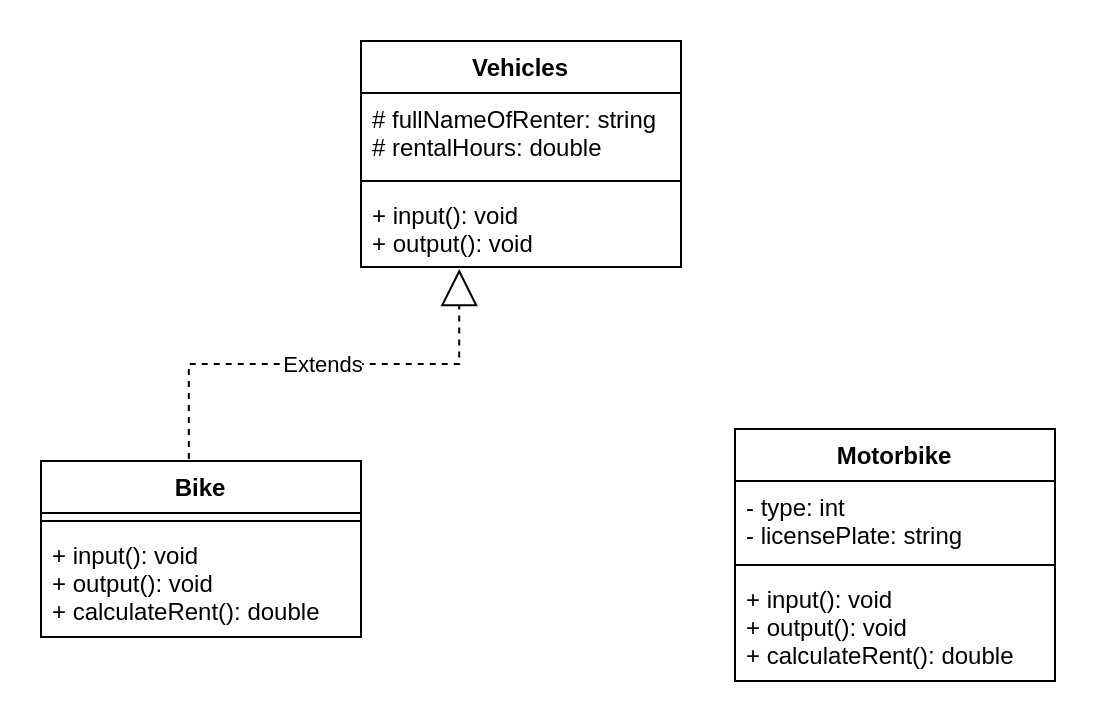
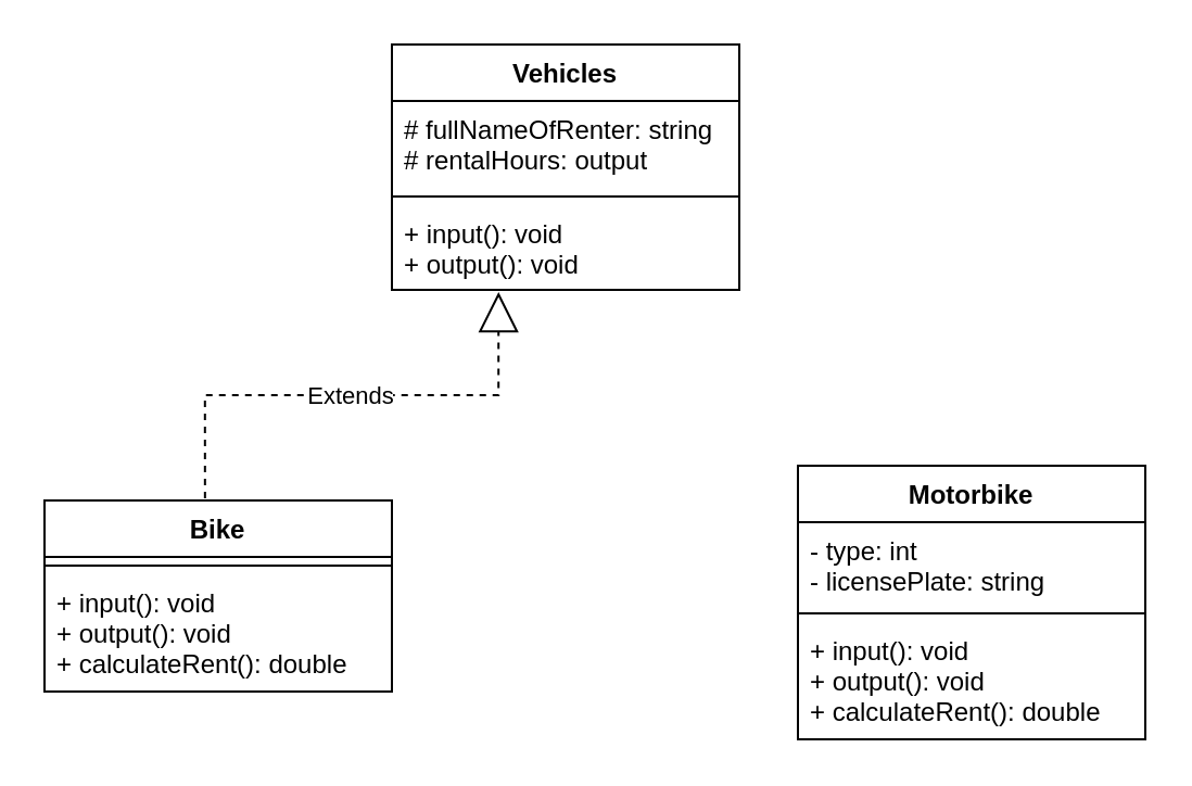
  <mxCell id="0" />
  <mxCell id="1" parent="0" />
  <mxCell id="2" value="Vehicles" style="swimlane;fontStyle=1;align=center;verticalAlign=top;childLayout=stackLayout;horizontal=1;startSize=26;horizontalStack=0;resizeParent=1;resizeParentMax=0;resizeLast=0;collapsible=1;marginBottom=0;" parent="1" vertex="1"><mxGeometry x="180" y="20" width="160" height="113" as="geometry" /></mxCell>
- <mxCell id="3" value="# fullNameOfRenter: string&#10;# rentalHours: double" style="text;strokeColor=none;fillColor=none;align=left;verticalAlign=top;spacingLeft=4;spacingRight=4;overflow=hidden;rotatable=0;points=[[0,0.5],[1,0.5]];portConstraint=eastwest;" parent="2" vertex="1"><mxGeometry y="26" width="160" height="40" as="geometry" /></mxCell>
+ <mxCell id="3" value="# fullNameOfRenter: string&#10;# rentalHours: output" style="text;strokeColor=none;fillColor=none;align=left;verticalAlign=top;spacingLeft=4;spacingRight=4;overflow=hidden;rotatable=0;points=[[0,0.5],[1,0.5]];portConstraint=eastwest;" parent="2" vertex="1"><mxGeometry y="26" width="160" height="40" as="geometry" /></mxCell>
  <mxCell id="4" value="" style="line;strokeWidth=1;fillColor=none;align=left;verticalAlign=middle;spacingTop=-1;spacingLeft=3;spacingRight=3;rotatable=0;labelPosition=right;points=[];portConstraint=eastwest;" parent="2" vertex="1"><mxGeometry y="66" width="160" height="8" as="geometry" /></mxCell>
  <mxCell id="5" value="+ input(): void&#10;+ output(): void" style="text;strokeColor=none;fillColor=none;align=left;verticalAlign=top;spacingLeft=4;spacingRight=4;overflow=hidden;rotatable=0;points=[[0,0.5],[1,0.5]];portConstraint=eastwest;" parent="2" vertex="1"><mxGeometry y="74" width="160" height="39" as="geometry" /></mxCell>
  <mxCell id="6" value="Bike" style="swimlane;fontStyle=1;align=center;verticalAlign=top;childLayout=stackLayout;horizontal=1;startSize=26;horizontalStack=0;resizeParent=1;resizeParentMax=0;resizeLast=0;collapsible=1;marginBottom=0;" parent="1" vertex="1"><mxGeometry x="20" y="230" width="160" height="88" as="geometry" /></mxCell>
  <mxCell id="7" value="" style="line;strokeWidth=1;fillColor=none;align=left;verticalAlign=middle;spacingTop=-1;spacingLeft=3;spacingRight=3;rotatable=0;labelPosition=right;points=[];portConstraint=eastwest;" parent="6" vertex="1"><mxGeometry y="26" width="160" height="8" as="geometry" /></mxCell>
  <mxCell id="8" value="+ input(): void&#10;+ output(): void&#10;+ calculateRent(): double" style="text;strokeColor=none;fillColor=none;align=left;verticalAlign=top;spacingLeft=4;spacingRight=4;overflow=hidden;rotatable=0;points=[[0,0.5],[1,0.5]];portConstraint=eastwest;" parent="6" vertex="1"><mxGeometry y="34" width="160" height="54" as="geometry" /></mxCell>
  <mxCell id="9" value="Motorbike" style="swimlane;fontStyle=1;align=center;verticalAlign=top;childLayout=stackLayout;horizontal=1;startSize=26;horizontalStack=0;resizeParent=1;resizeParentMax=0;resizeLast=0;collapsible=1;marginBottom=0;" parent="1" vertex="1"><mxGeometry x="367" y="214" width="160" height="126" as="geometry" /></mxCell>
  <mxCell id="10" value="- type: int&#10;- licensePlate: string" style="text;strokeColor=none;fillColor=none;align=left;verticalAlign=top;spacingLeft=4;spacingRight=4;overflow=hidden;rotatable=0;points=[[0,0.5],[1,0.5]];portConstraint=eastwest;" parent="9" vertex="1"><mxGeometry y="26" width="160" height="38" as="geometry" /></mxCell>
  <mxCell id="11" value="" style="line;strokeWidth=1;fillColor=none;align=left;verticalAlign=middle;spacingTop=-1;spacingLeft=3;spacingRight=3;rotatable=0;labelPosition=right;points=[];portConstraint=eastwest;" parent="9" vertex="1"><mxGeometry y="64" width="160" height="8" as="geometry" /></mxCell>
  <mxCell id="12" value="+ input(): void&#10;+ output(): void&#10;+ calculateRent(): double" style="text;strokeColor=none;fillColor=none;align=left;verticalAlign=top;spacingLeft=4;spacingRight=4;overflow=hidden;rotatable=0;points=[[0,0.5],[1,0.5]];portConstraint=eastwest;" parent="9" vertex="1"><mxGeometry y="72" width="160" height="54" as="geometry" /></mxCell>
  <mxCell id="13" value="Extends" style="endArrow=block;endSize=16;endFill=0;html=1;rounded=0;edgeStyle=orthogonalEdgeStyle;exitX=0.462;exitY=-0.011;exitDx=0;exitDy=0;exitPerimeter=0;entryX=0.307;entryY=1.025;entryDx=0;entryDy=0;entryPerimeter=0;dashed=1;" parent="1" source="6" target="5" edge="1"><mxGeometry width="160" relative="1" as="geometry"><mxPoint x="55" y="200" as="sourcePoint" /><mxPoint x="257" y="140" as="targetPoint" /></mxGeometry></mxCell>
